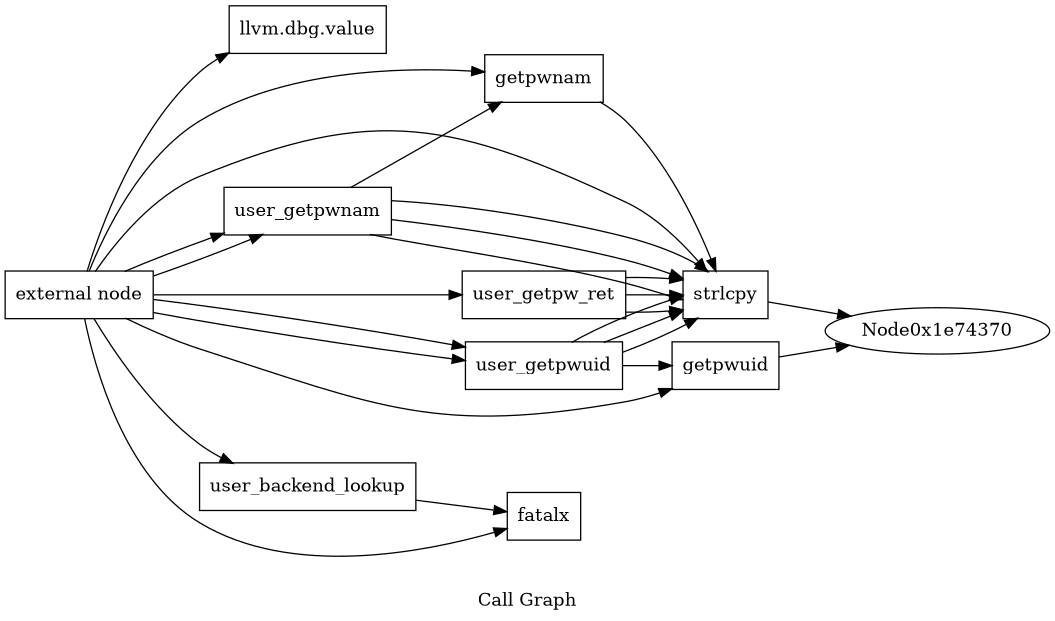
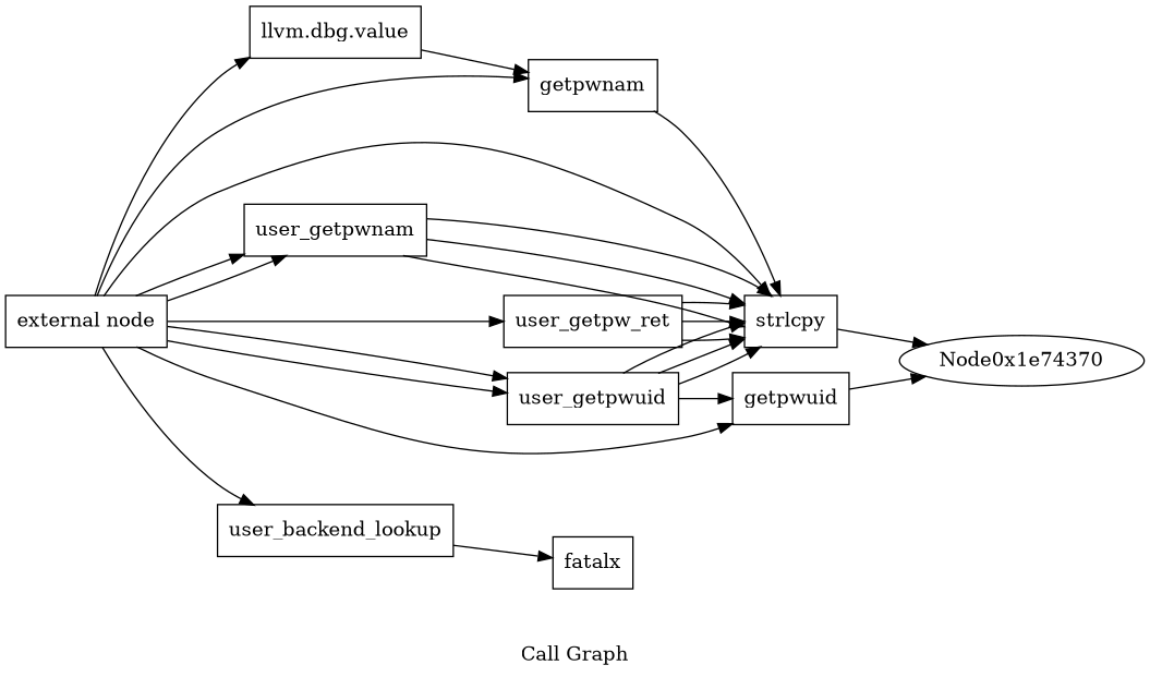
  digraph {
    label="Call Graph"
    rankdir=LR
    node [shape=record]
    n1 [label="{external node}"]
    n2 [label="{user_getpwnam}"]
    n3 [label="{user_getpwuid}"]
    n4 [label="{user_backend_lookup}"]
    n5 [label="{fatalx}"]
    n6 [label="{user_getpw_ret}"]
    n7 [label="{strlcpy}"]
    n8 [label="{getpwnam}"]
    n9 [label="{getpwuid}"]
    n10 [label="{llvm.dbg.value}"]
    Node0x1e74370 [shape=""]
    n1 -> n2
    n1 -> n2
    n1 -> n3
    n1 -> n3
    n1 -> n4
-   n1 -> n5
    n1 -> n6
    n1 -> n7
    n1 -> n8
    n1 -> n9
    n1 -> n10
    n2 -> n7
    n2 -> n7
    n2 -> n7
-   n2 -> n8
+   n10 -> n8
    n3 -> n7
    n3 -> n7
    n3 -> n7
    n3 -> n9
    n4 -> n5
    n6 -> n7
    n6 -> n7
    n6 -> n7
    n7 -> Node0x1e74370
    n8 -> n7
    n9 -> Node0x1e74370
  }
